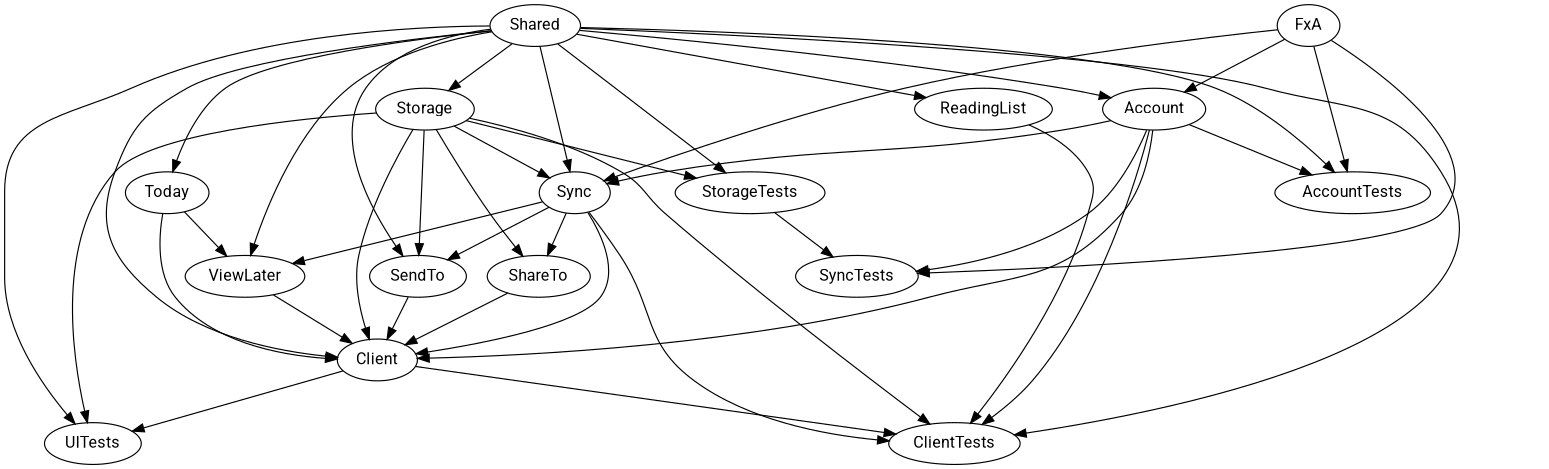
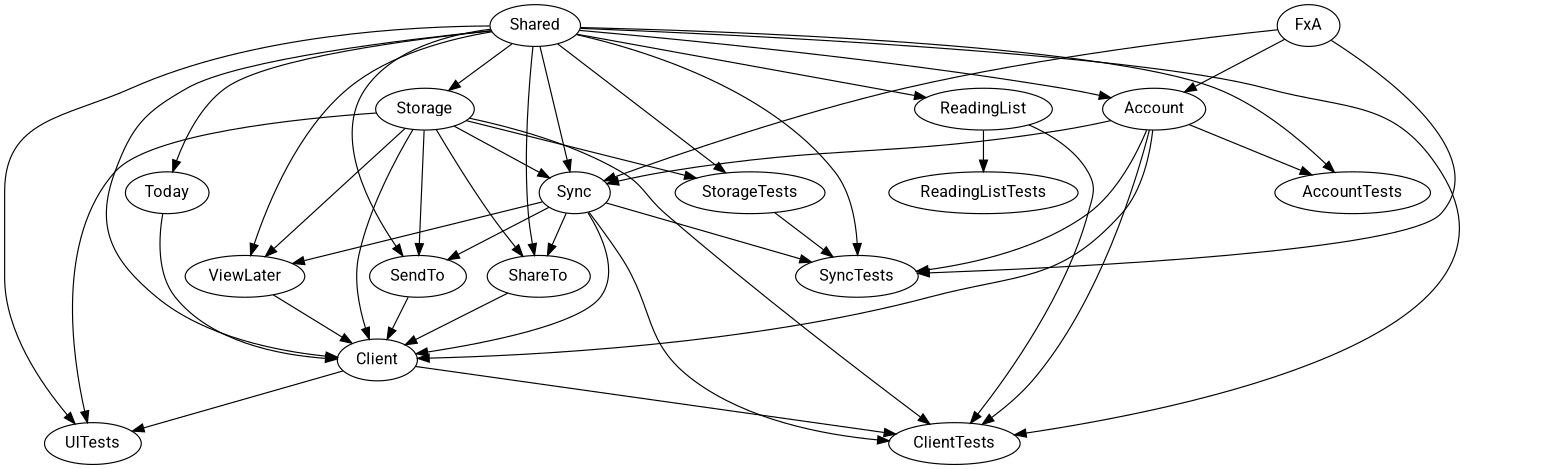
  digraph {
    fontname=Roboto
    node [fontname=Roboto]
    edge [fontname=Roboto]
    Shared
    Storage
    StorageTests
    Client
    ClientTests
    ViewLater
    ReadingList
    SendTo
    ShareTo
    Account
    AccountTests
    Sync
    SyncTests
    UITests
    Today
+   ReadingListTests
    FxA
    Shared -> Storage
    Shared -> StorageTests
    Shared -> Client
    Shared -> ClientTests
    Shared -> ViewLater
    Shared -> ReadingList
    Shared -> SendTo
+   Shared -> ShareTo
    Shared -> Account
    Shared -> AccountTests
    Shared -> Sync
+   Shared -> SyncTests
    Shared -> UITests
    Shared -> Today
    Storage -> StorageTests
    Storage -> Client
    Storage -> ClientTests
-   Today -> ViewLater
+   Storage -> ViewLater
    Storage -> SendTo
    Storage -> ShareTo
    Storage -> Sync
    Storage -> UITests
    StorageTests -> SyncTests
    Client -> ClientTests
    Client -> UITests
    ViewLater -> Client
    ReadingList -> ClientTests
+   ReadingList -> ReadingListTests
    SendTo -> Client
    ShareTo -> Client
    Account -> Client
    Account -> ClientTests
    Account -> AccountTests
    Account -> Sync
    Account -> SyncTests
    Sync -> Client
    Sync -> ClientTests
    Sync -> ViewLater
    Sync -> SendTo
    Sync -> ShareTo
+   Sync -> SyncTests
    Today -> Client
    FxA -> Account
-   FxA -> AccountTests
    FxA -> Sync
    FxA -> SyncTests
  }
